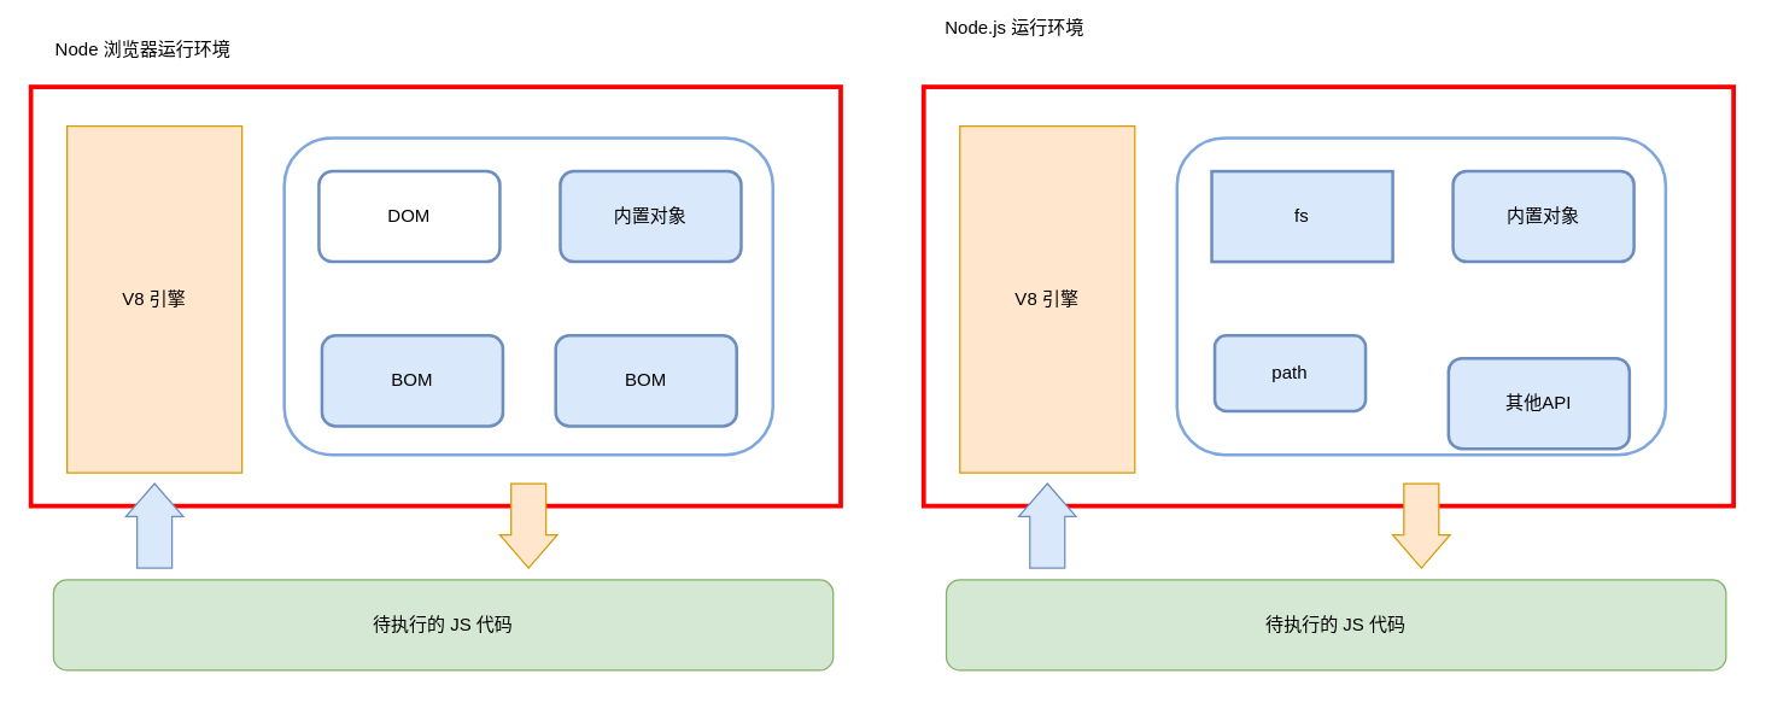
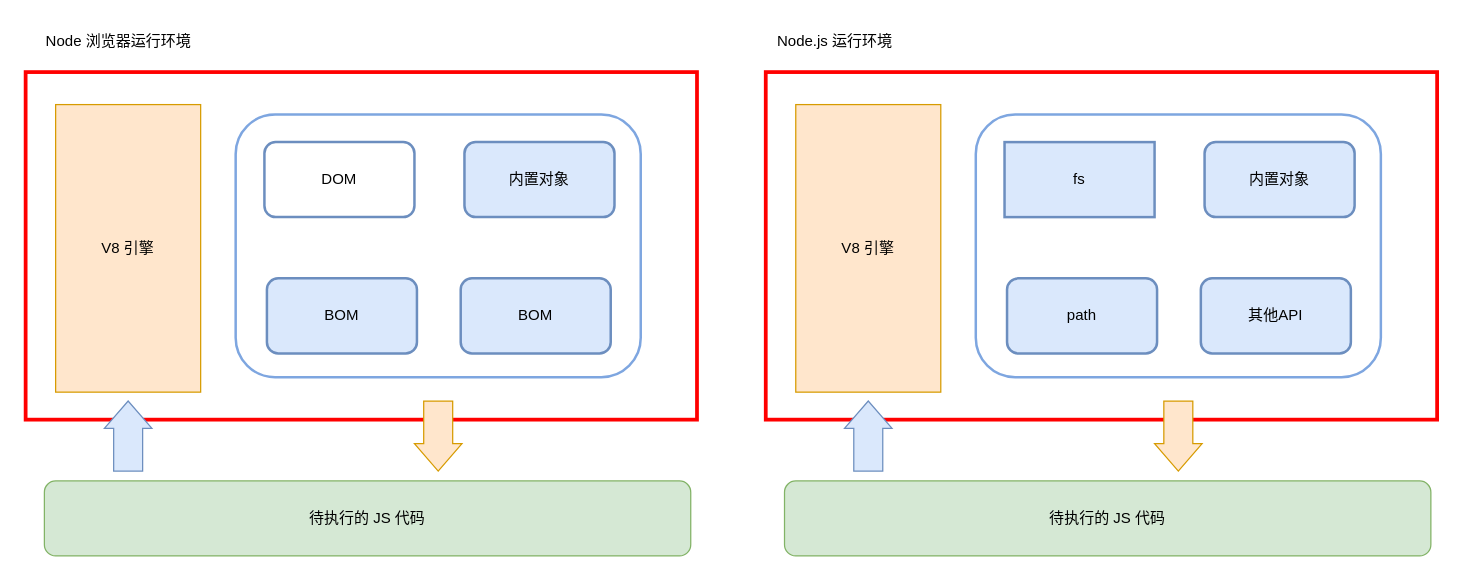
  <mxCell id="0" />
  <mxCell id="1" parent="0" />
  <mxCell id="2" value="" style="whiteSpace=wrap;html=1;strokeColor=#FF0000;strokeWidth=3;" vertex="1" parent="1"><mxGeometry x="20" y="57" width="537" height="278" as="geometry" /></mxCell>
  <mxCell id="3" value="V8 引擎" style="whiteSpace=wrap;html=1;fillColor=#ffe6cc;strokeColor=#d79b00;" vertex="1" parent="1"><mxGeometry x="44" y="83" width="116" height="230" as="geometry" /></mxCell>
  <mxCell id="4" value="Node 浏览器运行环境" style="text;html=1;align=center;verticalAlign=middle;resizable=0;points=[];autosize=1;strokeColor=none;fillColor=none;" vertex="1" parent="1"><mxGeometry x="20" y="20" width="148" height="26" as="geometry" /></mxCell>
  <mxCell id="5" value="" style="rounded=1;whiteSpace=wrap;html=1;strokeColor=#7EA6E0;strokeWidth=2;" vertex="1" parent="1"><mxGeometry x="188" y="91" width="324" height="210" as="geometry" /></mxCell>
  <mxCell id="6" value="DOM" style="rounded=1;whiteSpace=wrap;html=1;strokeColor=#6c8ebf;strokeWidth=2;fillColor=#ffffff;" vertex="1" parent="1"><mxGeometry x="211" y="113" width="120" height="60" as="geometry" /></mxCell>
  <mxCell id="7" value="内置对象" style="rounded=1;whiteSpace=wrap;html=1;strokeColor=#6c8ebf;strokeWidth=2;fillColor=#dae8fc;" vertex="1" parent="1"><mxGeometry x="371" y="113" width="120" height="60" as="geometry" /></mxCell>
  <mxCell id="8" value="BOM" style="rounded=1;whiteSpace=wrap;html=1;strokeColor=#6c8ebf;strokeWidth=2;fillColor=#dae8fc;" vertex="1" parent="1"><mxGeometry x="213" y="222" width="120" height="60" as="geometry" /></mxCell>
  <mxCell id="9" value="BOM" style="rounded=1;whiteSpace=wrap;html=1;strokeColor=#6c8ebf;strokeWidth=2;fillColor=#dae8fc;" vertex="1" parent="1"><mxGeometry x="368" y="222" width="120" height="60" as="geometry" /></mxCell>
  <mxCell id="10" value="待执行的 JS 代码" style="rounded=1;whiteSpace=wrap;html=1;strokeColor=#82b366;strokeWidth=1;fillColor=#d5e8d4;" vertex="1" parent="1"><mxGeometry x="35" y="384" width="517" height="60" as="geometry" /></mxCell>
  <mxCell id="11" value="" style="html=1;shadow=0;dashed=0;align=center;verticalAlign=middle;shape=mxgraph.arrows2.arrow;dy=0.39;dx=21.88;notch=0;strokeColor=#6c8ebf;strokeWidth=1;rotation=-90;fillColor=#dae8fc;" vertex="1" parent="1"><mxGeometry x="74" y="329.13" width="56" height="38" as="geometry" /></mxCell>
  <mxCell id="12" value="" style="html=1;shadow=0;dashed=0;align=center;verticalAlign=middle;shape=mxgraph.arrows2.arrow;dy=0.39;dx=21.88;notch=0;strokeColor=#d79b00;strokeWidth=1;rotation=90;fillColor=#ffe6cc;" vertex="1" parent="1"><mxGeometry x="322" y="329.13" width="56" height="38" as="geometry" /></mxCell>
  <mxCell id="13" value="" style="whiteSpace=wrap;html=1;strokeColor=#FF0000;strokeWidth=3;" vertex="1" parent="1"><mxGeometry x="612" y="57" width="537" height="278" as="geometry" /></mxCell>
  <mxCell id="14" value="V8 引擎" style="whiteSpace=wrap;html=1;fillColor=#ffe6cc;strokeColor=#d79b00;" vertex="1" parent="1"><mxGeometry x="636" y="83" width="116" height="230" as="geometry" /></mxCell>
- <mxCell id="15" value="Node.js 运行环境" style="text;html=1;align=center;verticalAlign=middle;resizable=0;points=[];autosize=1;strokeColor=none;fillColor=none;" vertex="1" parent="1"><mxGeometry x="617" y="5" width="110" height="26" as="geometry" /></mxCell>
+ <mxCell id="15" value="Node.js 运行环境" style="text;html=1;align=center;verticalAlign=middle;resizable=0;points=[];autosize=1;strokeColor=none;fillColor=none;" vertex="1" parent="1"><mxGeometry x="612" y="20" width="110" height="26" as="geometry" /></mxCell>
  <mxCell id="16" value="" style="rounded=1;whiteSpace=wrap;html=1;strokeColor=#7EA6E0;strokeWidth=2;" vertex="1" parent="1"><mxGeometry x="780" y="91" width="324" height="210" as="geometry" /></mxCell>
  <mxCell id="17" value="fs" style="whiteSpace=wrap;html=1;strokeColor=#6c8ebf;strokeWidth=2;fillColor=#dae8fc;rounded=0;" vertex="1" parent="1"><mxGeometry x="803" y="113" width="120" height="60" as="geometry" /></mxCell>
  <mxCell id="18" value="内置对象" style="rounded=1;whiteSpace=wrap;html=1;strokeColor=#6c8ebf;strokeWidth=2;fillColor=#dae8fc;" vertex="1" parent="1"><mxGeometry x="963" y="113" width="120" height="60" as="geometry" /></mxCell>
- <mxCell id="19" value="path" style="rounded=1;whiteSpace=wrap;html=1;strokeColor=#6c8ebf;strokeWidth=2;fillColor=#dae8fc;" vertex="1" parent="1"><mxGeometry x="805" y="222" width="100" height="50" as="geometry" /></mxCell>
- <mxCell id="20" value="其他API" style="rounded=1;whiteSpace=wrap;html=1;strokeColor=#6c8ebf;strokeWidth=2;fillColor=#dae8fc;" vertex="1" parent="1"><mxGeometry x="960" y="237" width="120" height="60" as="geometry" /></mxCell>
+ <mxCell id="19" value="path" style="rounded=1;whiteSpace=wrap;html=1;strokeColor=#6c8ebf;strokeWidth=2;fillColor=#dae8fc;" vertex="1" parent="1"><mxGeometry x="805" y="222" width="120" height="60" as="geometry" /></mxCell>
+ <mxCell id="20" value="其他API" style="rounded=1;whiteSpace=wrap;html=1;strokeColor=#6c8ebf;strokeWidth=2;fillColor=#dae8fc;" vertex="1" parent="1"><mxGeometry x="960" y="222" width="120" height="60" as="geometry" /></mxCell>
  <mxCell id="21" value="待执行的 JS 代码" style="rounded=1;whiteSpace=wrap;html=1;strokeColor=#82b366;strokeWidth=1;fillColor=#d5e8d4;" vertex="1" parent="1"><mxGeometry x="627" y="384" width="517" height="60" as="geometry" /></mxCell>
  <mxCell id="22" value="" style="html=1;shadow=0;dashed=0;align=center;verticalAlign=middle;shape=mxgraph.arrows2.arrow;dy=0.39;dx=21.88;notch=0;strokeColor=#6c8ebf;strokeWidth=1;rotation=-90;fillColor=#dae8fc;" vertex="1" parent="1"><mxGeometry x="666" y="329.13" width="56" height="38" as="geometry" /></mxCell>
  <mxCell id="23" value="" style="html=1;shadow=0;dashed=0;align=center;verticalAlign=middle;shape=mxgraph.arrows2.arrow;dy=0.39;dx=21.88;notch=0;strokeColor=#d79b00;strokeWidth=1;rotation=90;fillColor=#ffe6cc;" vertex="1" parent="1"><mxGeometry x="914" y="329.13" width="56" height="38" as="geometry" /></mxCell>
